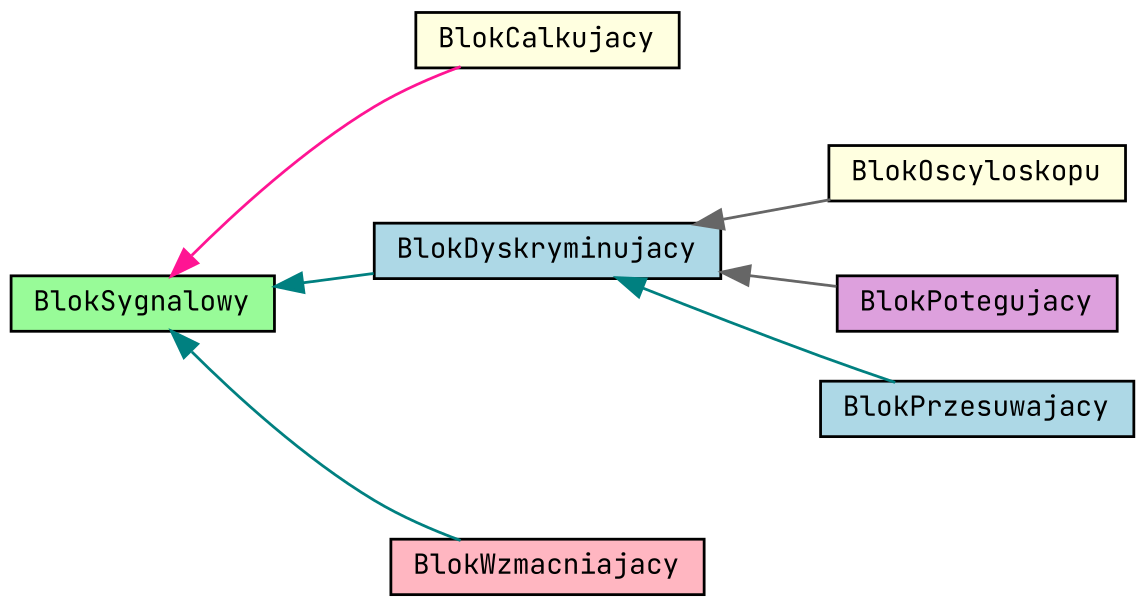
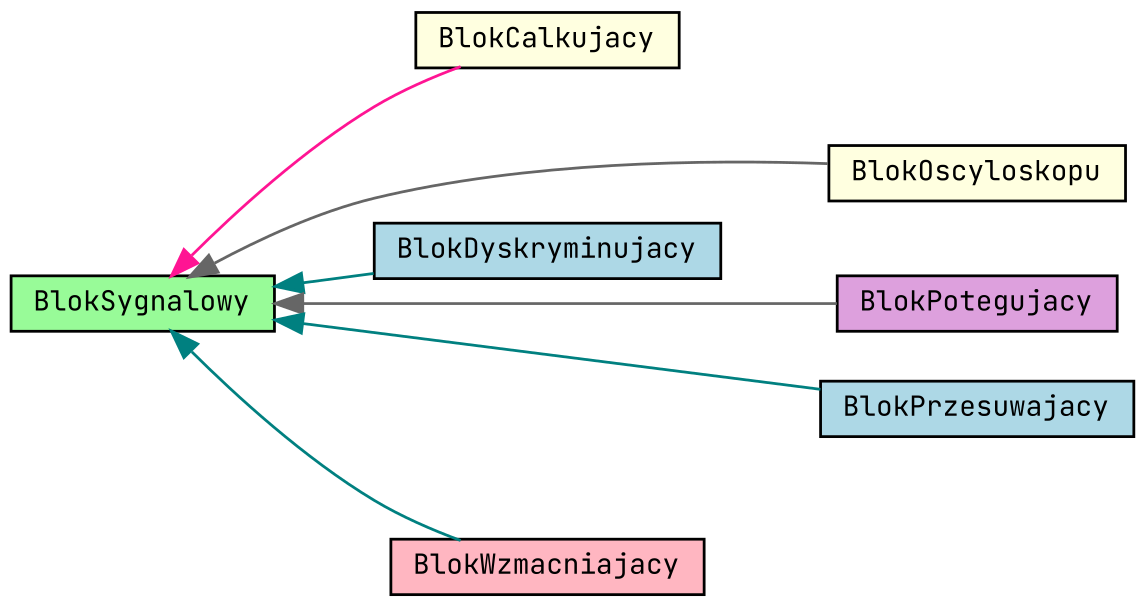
  digraph {
    fontname="JetBrains Mono"
    rankdir=LR
    node [color=black fillcolor=lightyellow fontname="JetBrains Mono" fontsize=10 shape=record style=filled]
    edge [color=teal dir=back fontname="JetBrains Mono" fontsize=10 labelfontname=Helvetica labelfontsize=10 style=solid]
    n1 [fillcolor=palegreen fontcolor=black height=0.2 label=BlokSygnalowy width=0.4]
    n2 [height=0.2 label=BlokCalkujacy width=0.4]
    n3 [fillcolor=lightblue height=0.2 label=BlokDyskryminujacy width=0.4]
    n4 [height=0.2 label=BlokOscyloskopu width=0.4]
    n5 [fillcolor=plum height=0.2 label=BlokPotegujacy width=0.4]
    n6 [fillcolor=lightblue height=0.2 label=BlokPrzesuwajacy width=0.4]
    n7 [fillcolor=lightpink height=0.2 label=BlokWzmacniajacy width=0.4]
    n1 -> n2 [color=deeppink]
    n1 -> n3
-   n3 -> n4 [color=gray40]
-   n3 -> n5 [color=gray40]
-   n3 -> n6
+   n1 -> n4 [color=gray40]
+   n1 -> n5 [color=gray40]
+   n1 -> n6
    n1 -> n7
  }
